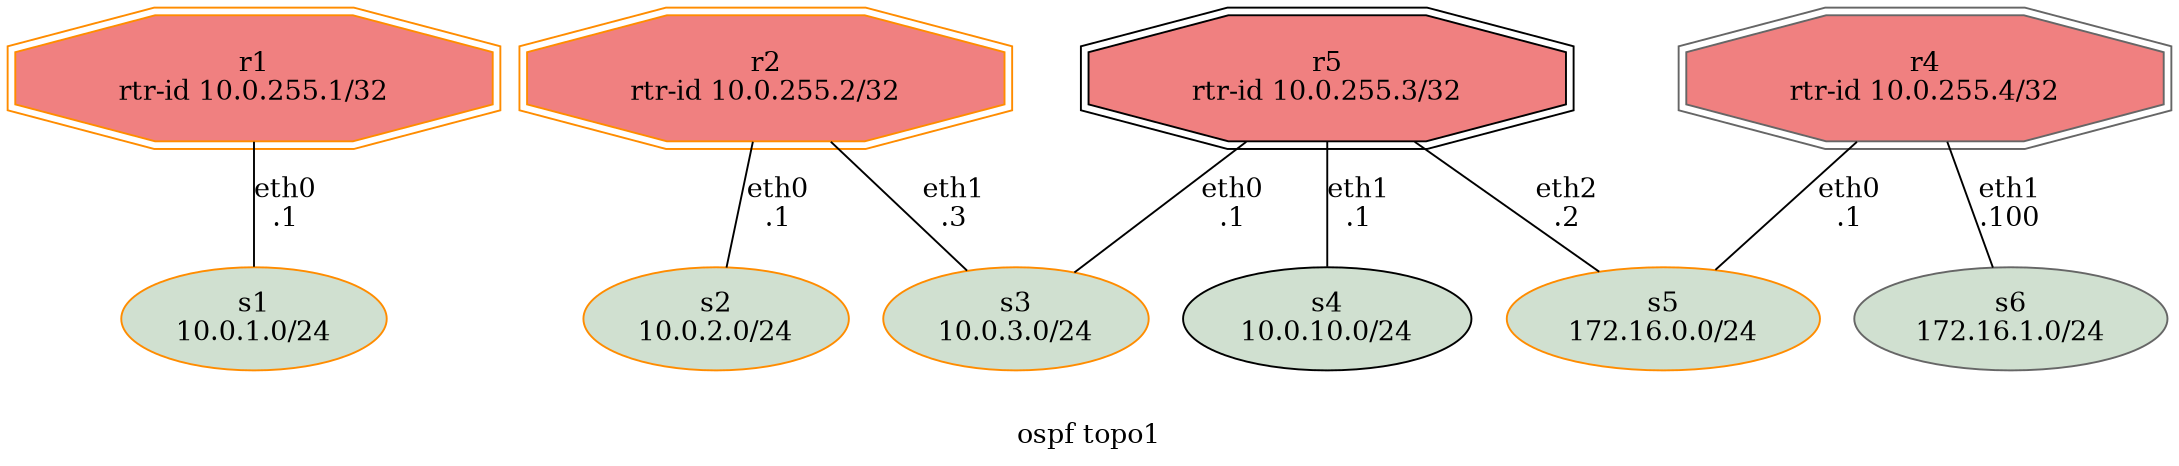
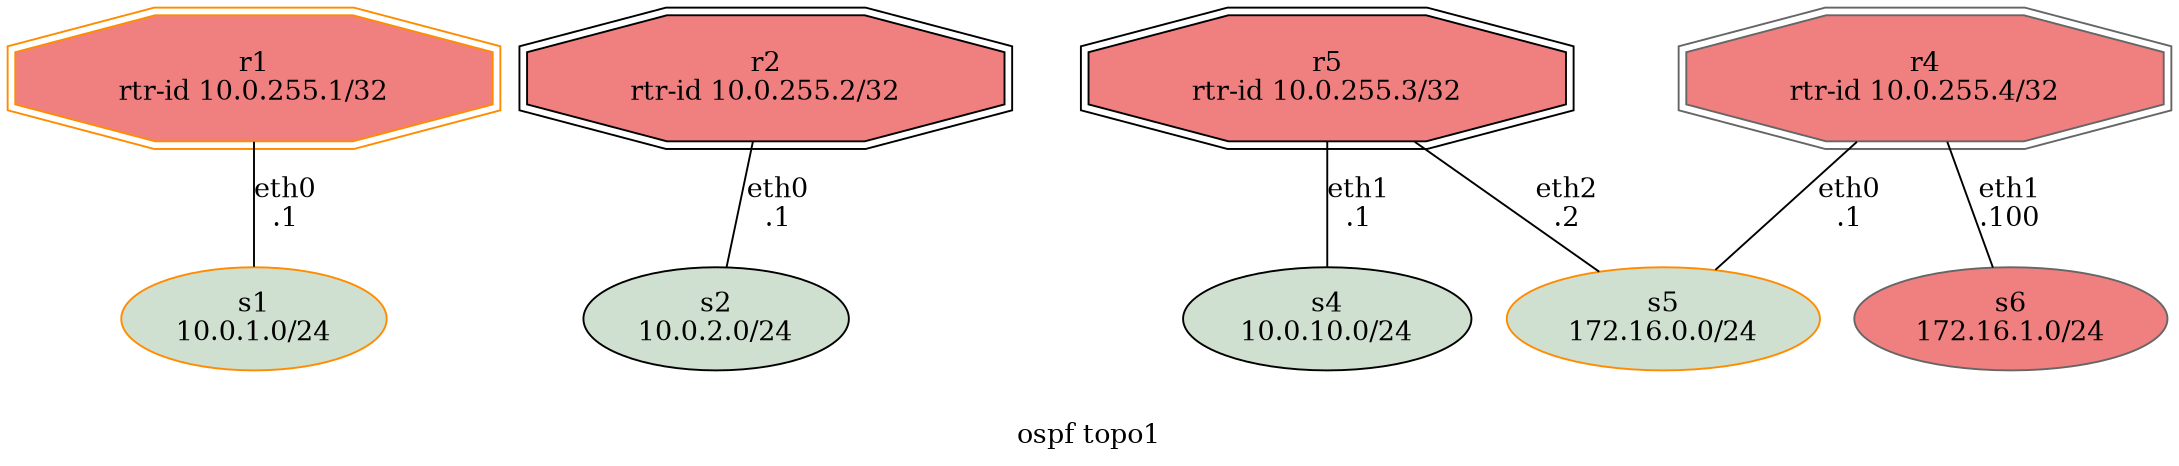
  graph {
    label="ospf topo1"
    node [color=darkorange fillcolor="#d0e0d0" shape=oval style=filled]
    n1 [fillcolor="#f08080" label="r1\nrtr-id 10.0.255.1/32" shape=doubleoctagon]
    n2 [label="s1\n10.0.1.0/24"]
-   n3 [label="s3\n10.0.3.0/24"]
-   n4 [fillcolor="#f08080" label="r2\nrtr-id 10.0.255.2/32" shape=doubleoctagon]
-   n5 [label="s2\n10.0.2.0/24"]
+   n4 [color=black fillcolor="#f08080" label="r2\nrtr-id 10.0.255.2/32" shape=doubleoctagon]
+   n5 [color=black label="s2\n10.0.2.0/24"]
    n6 [color=black fillcolor="#f08080" label="r5\nrtr-id 10.0.255.3/32" shape=doubleoctagon]
    n7 [color=black label="s4\n10.0.10.0/24"]
    n8 [label="s5\n172.16.0.0/24"]
    n9 [color=gray40 fillcolor="#f08080" label="r4\nrtr-id 10.0.255.4/32" shape=doubleoctagon]
-   n10 [color=gray40 label="s6\n172.16.1.0/24"]
+   n10 [color=gray40 fillcolor="#f08080" label="s6\n172.16.1.0/24"]
    n1 -- n2 [label="eth0\n.1"]
-   n4 -- n3 [label="eth1\n.3"]
    n4 -- n5 [label="eth0\n.1"]
-   n6 -- n3 [label="eth0\n.1"]
    n6 -- n7 [label="eth1\n.1"]
    n6 -- n8 [label="eth2\n.2"]
    n9 -- n8 [label="eth0\n.1"]
    n9 -- n10 [label="eth1\n.100"]
  }
